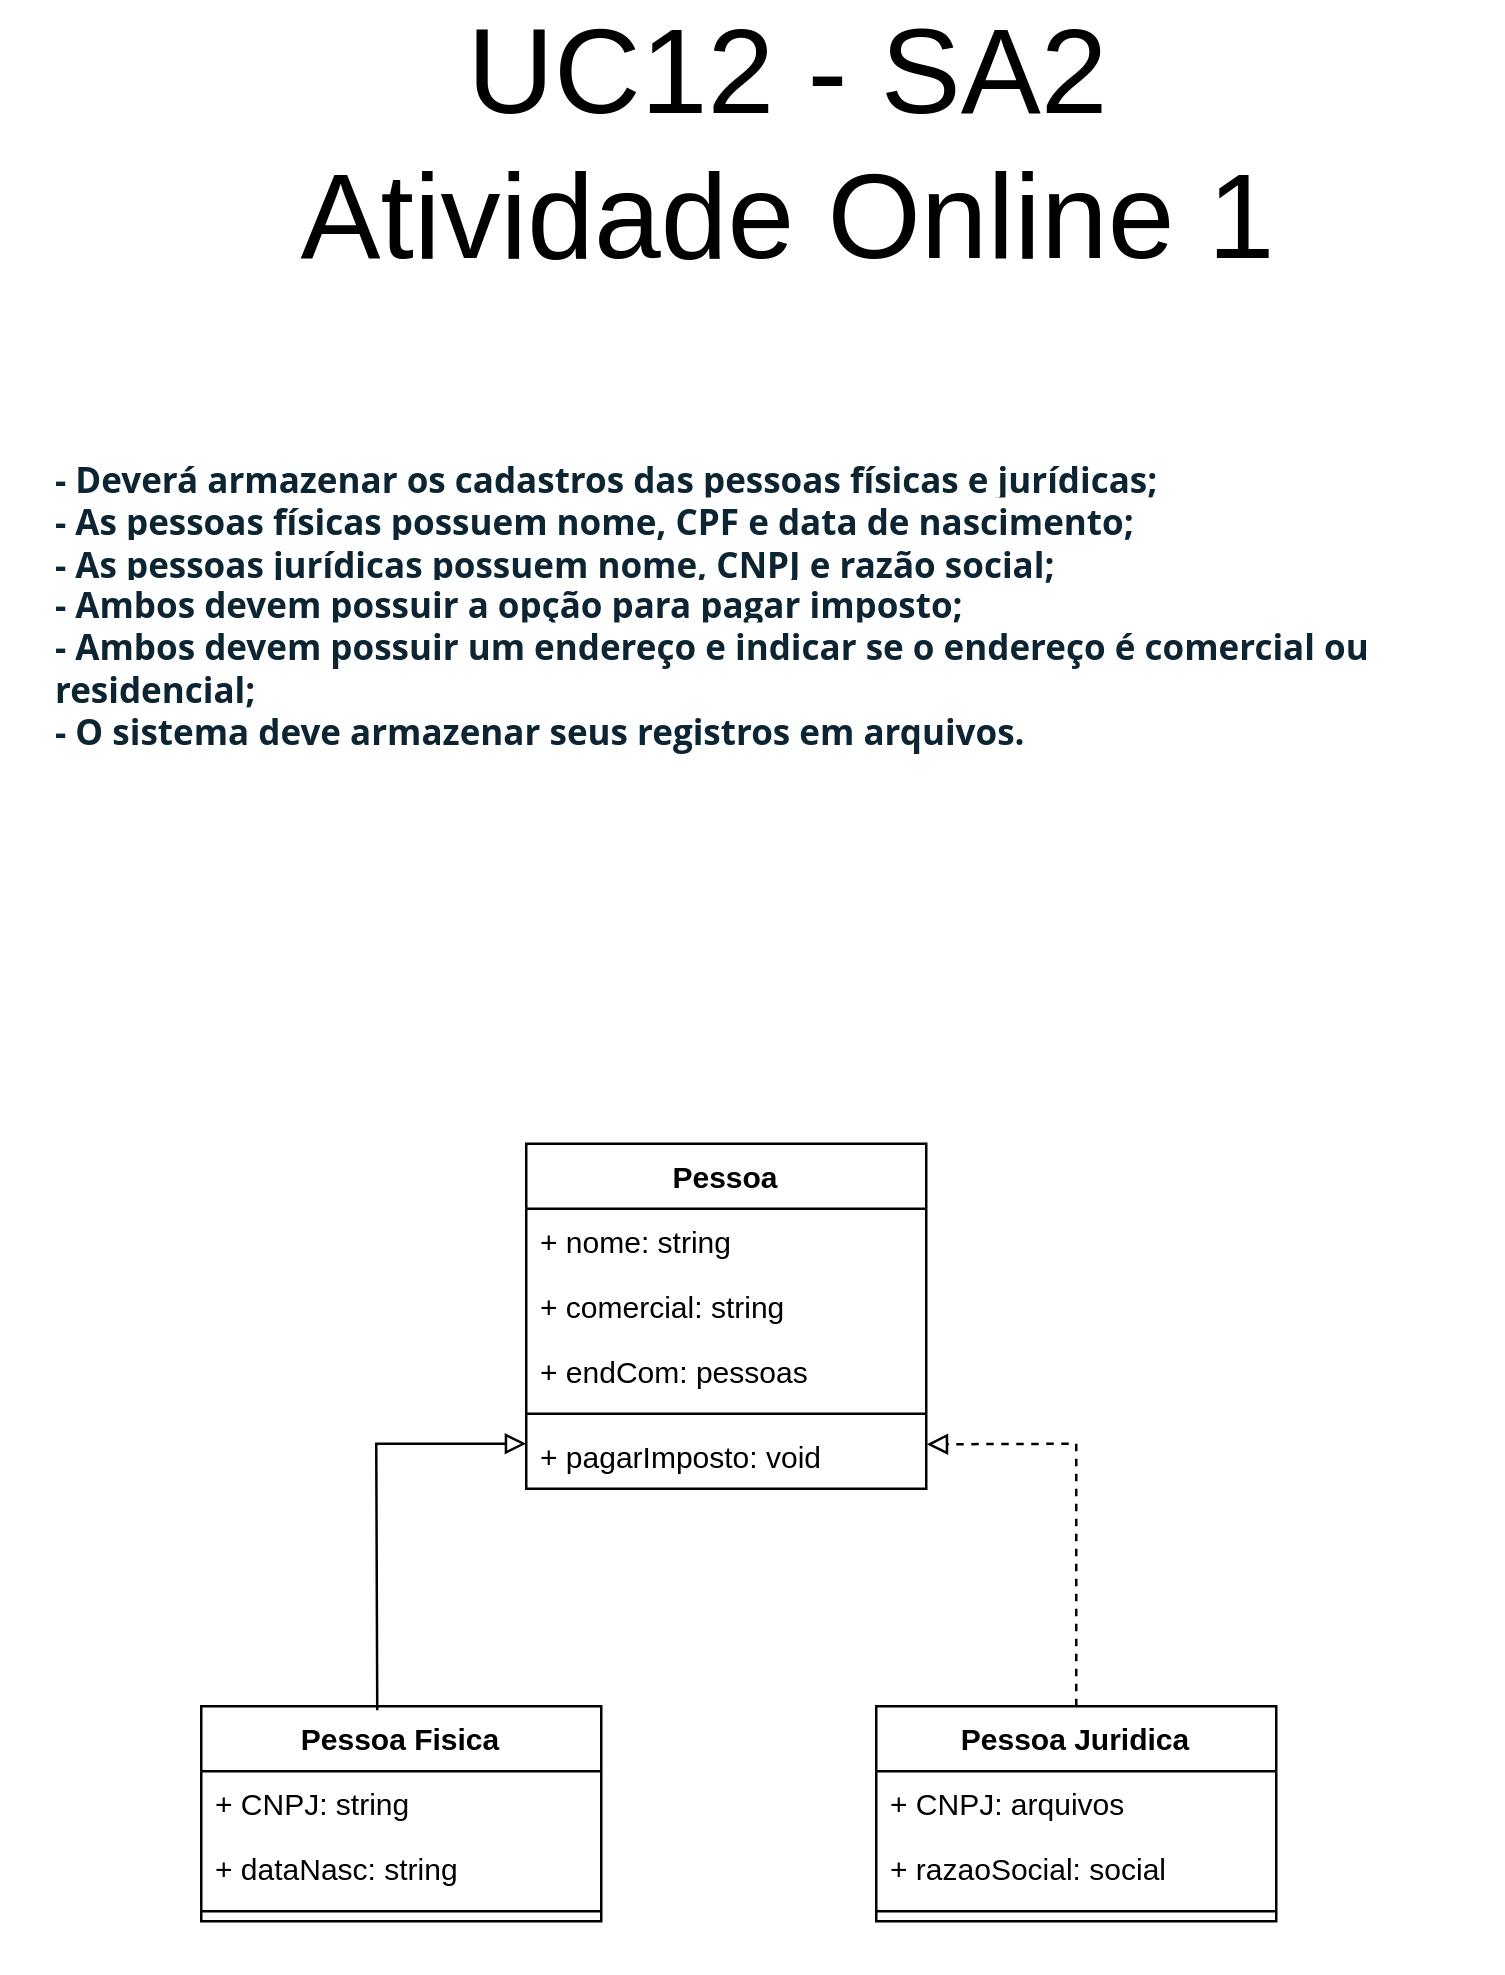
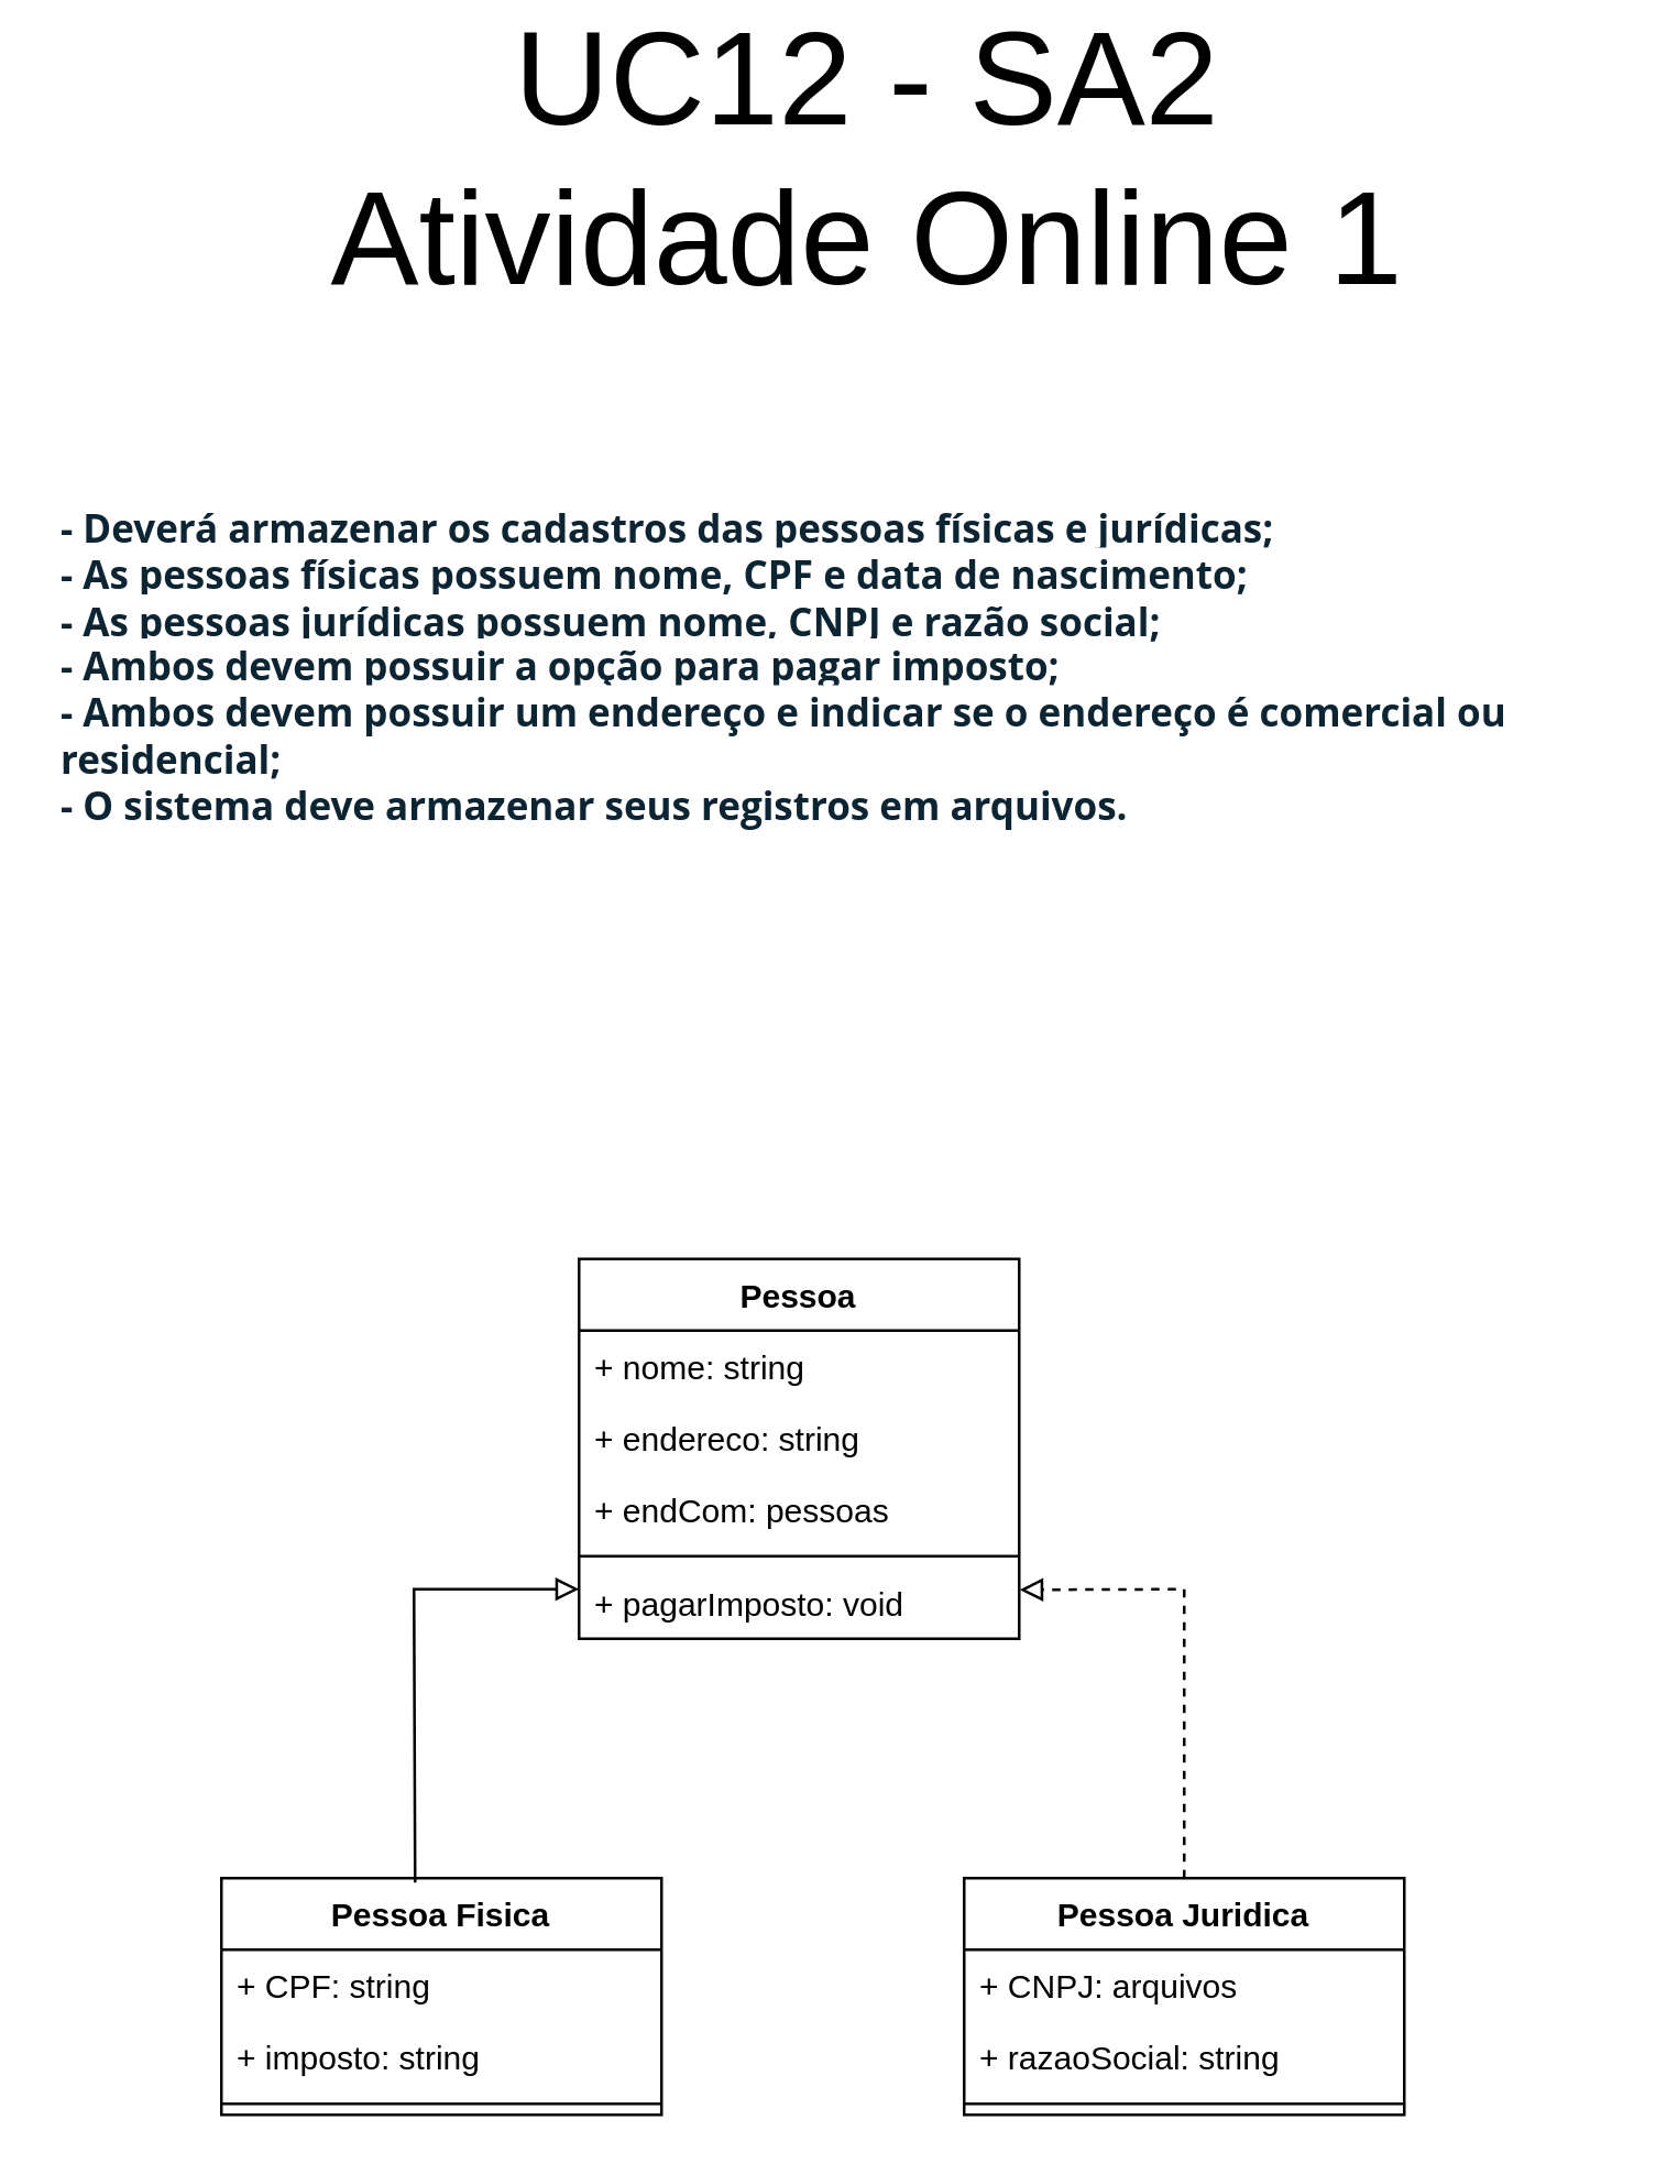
  <mxCell id="0" />
  <mxCell id="1" parent="0" />
  <mxCell id="2" value="Pessoa" style="swimlane;fontStyle=1;align=center;verticalAlign=top;childLayout=stackLayout;horizontal=1;startSize=26;horizontalStack=0;resizeParent=1;resizeParentMax=0;resizeLast=0;collapsible=1;marginBottom=0;" parent="1" vertex="1"><mxGeometry x="210" y="435" width="160" height="138" as="geometry" /></mxCell>
  <mxCell id="3" value="+ nome: string" style="text;strokeColor=none;fillColor=none;align=left;verticalAlign=top;spacingLeft=4;spacingRight=4;overflow=hidden;rotatable=0;points=[[0,0.5],[1,0.5]];portConstraint=eastwest;" parent="2" vertex="1"><mxGeometry y="26" width="160" height="26" as="geometry" /></mxCell>
- <mxCell id="4" value="+ comercial: string" style="text;strokeColor=none;fillColor=none;align=left;verticalAlign=top;spacingLeft=4;spacingRight=4;overflow=hidden;rotatable=0;points=[[0,0.5],[1,0.5]];portConstraint=eastwest;" parent="2" vertex="1"><mxGeometry y="52" width="160" height="26" as="geometry" /></mxCell>
+ <mxCell id="4" value="+ endereco: string" style="text;strokeColor=none;fillColor=none;align=left;verticalAlign=top;spacingLeft=4;spacingRight=4;overflow=hidden;rotatable=0;points=[[0,0.5],[1,0.5]];portConstraint=eastwest;" parent="2" vertex="1"><mxGeometry y="52" width="160" height="26" as="geometry" /></mxCell>
  <mxCell id="5" value="+ endCom: pessoas" style="text;strokeColor=none;fillColor=none;align=left;verticalAlign=top;spacingLeft=4;spacingRight=4;overflow=hidden;rotatable=0;points=[[0,0.5],[1,0.5]];portConstraint=eastwest;" parent="2" vertex="1"><mxGeometry y="78" width="160" height="26" as="geometry" /></mxCell>
  <mxCell id="6" value="" style="line;strokeWidth=1;fillColor=none;align=left;verticalAlign=middle;spacingTop=-1;spacingLeft=3;spacingRight=3;rotatable=0;labelPosition=right;points=[];portConstraint=eastwest;" parent="2" vertex="1"><mxGeometry y="104" width="160" height="8" as="geometry" /></mxCell>
  <mxCell id="7" value="+ pagarImposto: void" style="text;strokeColor=none;fillColor=none;align=left;verticalAlign=top;spacingLeft=4;spacingRight=4;overflow=hidden;rotatable=0;points=[[0,0.5],[1,0.5]];portConstraint=eastwest;" parent="2" vertex="1"><mxGeometry y="112" width="160" height="26" as="geometry" /></mxCell>
  <mxCell id="8" value="Pessoa Fisica" style="swimlane;fontStyle=1;align=center;verticalAlign=top;childLayout=stackLayout;horizontal=1;startSize=26;horizontalStack=0;resizeParent=1;resizeParentMax=0;resizeLast=0;collapsible=1;marginBottom=0;" parent="1" vertex="1"><mxGeometry x="80" y="660" width="160" height="86" as="geometry" /></mxCell>
- <mxCell id="9" value="+ CNPJ: string" style="text;strokeColor=none;fillColor=none;align=left;verticalAlign=top;spacingLeft=4;spacingRight=4;overflow=hidden;rotatable=0;points=[[0,0.5],[1,0.5]];portConstraint=eastwest;" parent="8" vertex="1"><mxGeometry y="26" width="160" height="26" as="geometry" /></mxCell>
- <mxCell id="10" value="+ dataNasc: string" style="text;strokeColor=none;fillColor=none;align=left;verticalAlign=top;spacingLeft=4;spacingRight=4;overflow=hidden;rotatable=0;points=[[0,0.5],[1,0.5]];portConstraint=eastwest;" parent="8" vertex="1"><mxGeometry y="52" width="160" height="26" as="geometry" /></mxCell>
+ <mxCell id="9" value="+ CPF: string" style="text;strokeColor=none;fillColor=none;align=left;verticalAlign=top;spacingLeft=4;spacingRight=4;overflow=hidden;rotatable=0;points=[[0,0.5],[1,0.5]];portConstraint=eastwest;" parent="8" vertex="1"><mxGeometry y="26" width="160" height="26" as="geometry" /></mxCell>
+ <mxCell id="10" value="+ imposto: string" style="text;strokeColor=none;fillColor=none;align=left;verticalAlign=top;spacingLeft=4;spacingRight=4;overflow=hidden;rotatable=0;points=[[0,0.5],[1,0.5]];portConstraint=eastwest;" parent="8" vertex="1"><mxGeometry y="52" width="160" height="26" as="geometry" /></mxCell>
  <mxCell id="11" value="" style="line;strokeWidth=1;fillColor=none;align=left;verticalAlign=middle;spacingTop=-1;spacingLeft=3;spacingRight=3;rotatable=0;labelPosition=right;points=[];portConstraint=eastwest;" parent="8" vertex="1"><mxGeometry y="78" width="160" height="8" as="geometry" /></mxCell>
  <mxCell id="12" value="Pessoa Juridica" style="swimlane;fontStyle=1;align=center;verticalAlign=top;childLayout=stackLayout;horizontal=1;startSize=26;horizontalStack=0;resizeParent=1;resizeParentMax=0;resizeLast=0;collapsible=1;marginBottom=0;" parent="1" vertex="1"><mxGeometry x="350" y="660" width="160" height="86" as="geometry" /></mxCell>
  <mxCell id="13" value="+ CNPJ: arquivos" style="text;strokeColor=none;fillColor=none;align=left;verticalAlign=top;spacingLeft=4;spacingRight=4;overflow=hidden;rotatable=0;points=[[0,0.5],[1,0.5]];portConstraint=eastwest;" parent="12" vertex="1"><mxGeometry y="26" width="160" height="26" as="geometry" /></mxCell>
- <mxCell id="14" value="+ razaoSocial: social" style="text;strokeColor=none;fillColor=none;align=left;verticalAlign=top;spacingLeft=4;spacingRight=4;overflow=hidden;rotatable=0;points=[[0,0.5],[1,0.5]];portConstraint=eastwest;" parent="12" vertex="1"><mxGeometry y="52" width="160" height="26" as="geometry" /></mxCell>
+ <mxCell id="14" value="+ razaoSocial: string" style="text;strokeColor=none;fillColor=none;align=left;verticalAlign=top;spacingLeft=4;spacingRight=4;overflow=hidden;rotatable=0;points=[[0,0.5],[1,0.5]];portConstraint=eastwest;" parent="12" vertex="1"><mxGeometry y="52" width="160" height="26" as="geometry" /></mxCell>
  <mxCell id="15" value="" style="line;strokeWidth=1;fillColor=none;align=left;verticalAlign=middle;spacingTop=-1;spacingLeft=3;spacingRight=3;rotatable=0;labelPosition=right;points=[];portConstraint=eastwest;" parent="12" vertex="1"><mxGeometry y="78" width="160" height="8" as="geometry" /></mxCell>
  <mxCell id="16" value="" style="endArrow=block;html=1;rounded=0;exitX=0.44;exitY=0.019;exitDx=0;exitDy=0;exitPerimeter=0;startArrow=none;startFill=0;endFill=0;" parent="1" source="8" edge="1"><mxGeometry width="50" height="50" relative="1" as="geometry"><mxPoint x="300" y="635" as="sourcePoint" /><mxPoint x="210" y="555" as="targetPoint" /><Array as="points"><mxPoint x="150" y="555" /></Array></mxGeometry></mxCell>
  <mxCell id="17" value="" style="endArrow=block;html=1;rounded=0;exitX=0.5;exitY=0;exitDx=0;exitDy=0;entryX=1.001;entryY=0.316;entryDx=0;entryDy=0;endFill=0;entryPerimeter=0;dashed=1;" parent="1" source="12" target="7" edge="1"><mxGeometry width="50" height="50" relative="1" as="geometry"><mxPoint x="300" y="635" as="sourcePoint" /><mxPoint x="350" y="585" as="targetPoint" /><Array as="points"><mxPoint x="430" y="555" /></Array></mxGeometry></mxCell>
  <mxCell id="18" value="&lt;font style=&quot;font-size: 48px;&quot;&gt;UC12 - SA2&lt;br&gt;Atividade Online 1&lt;/font&gt;" style="text;html=1;strokeColor=none;fillColor=none;align=center;verticalAlign=middle;whiteSpace=wrap;rounded=0;" parent="1" vertex="1"><mxGeometry x="90" y="20" width="450" height="30" as="geometry" /></mxCell>
  <mxCell id="19" value="&lt;strong style=&quot;box-sizing: border-box; font-weight: 700; color: rgb(13, 37, 50); font-family: &amp;quot;Open Sans Hebrew&amp;quot;, &amp;quot;Open Sans&amp;quot;, sans-serif; font-size: 14px; font-style: normal; font-variant-ligatures: normal; font-variant-caps: normal; letter-spacing: normal; orphans: 2; text-align: start; text-indent: 0px; text-transform: none; widows: 2; word-spacing: 0px; -webkit-text-stroke-width: 0px; background-color: rgb(255, 255, 255); text-decoration-thickness: initial; text-decoration-style: initial; text-decoration-color: initial;&quot;&gt;- Deverá armazenar os cadastros das pessoas físicas e jurídicas;&lt;/strong&gt;&lt;br style=&quot;box-sizing: border-box; color: rgb(13, 37, 50); font-family: &amp;quot;Open Sans Hebrew&amp;quot;, &amp;quot;Open Sans&amp;quot;, sans-serif; font-size: 14px; font-style: normal; font-variant-ligatures: normal; font-variant-caps: normal; font-weight: 400; letter-spacing: normal; orphans: 2; text-align: start; text-indent: 0px; text-transform: none; widows: 2; word-spacing: 0px; -webkit-text-stroke-width: 0px; background-color: rgb(255, 255, 255); text-decoration-thickness: initial; text-decoration-style: initial; text-decoration-color: initial;&quot;&gt;&lt;strong style=&quot;box-sizing: border-box; font-weight: 700; color: rgb(13, 37, 50); font-family: &amp;quot;Open Sans Hebrew&amp;quot;, &amp;quot;Open Sans&amp;quot;, sans-serif; font-size: 14px; font-style: normal; font-variant-ligatures: normal; font-variant-caps: normal; letter-spacing: normal; orphans: 2; text-align: start; text-indent: 0px; text-transform: none; widows: 2; word-spacing: 0px; -webkit-text-stroke-width: 0px; background-color: rgb(255, 255, 255); text-decoration-thickness: initial; text-decoration-style: initial; text-decoration-color: initial;&quot;&gt;- As pessoas físicas possuem nome, CPF e data de nascimento; &amp;nbsp;&lt;/strong&gt;&lt;br style=&quot;box-sizing: border-box; color: rgb(13, 37, 50); font-family: &amp;quot;Open Sans Hebrew&amp;quot;, &amp;quot;Open Sans&amp;quot;, sans-serif; font-size: 14px; font-style: normal; font-variant-ligatures: normal; font-variant-caps: normal; font-weight: 400; letter-spacing: normal; orphans: 2; text-align: start; text-indent: 0px; text-transform: none; widows: 2; word-spacing: 0px; -webkit-text-stroke-width: 0px; background-color: rgb(255, 255, 255); text-decoration-thickness: initial; text-decoration-style: initial; text-decoration-color: initial;&quot;&gt;&lt;strong style=&quot;box-sizing: border-box; font-weight: 700; color: rgb(13, 37, 50); font-family: &amp;quot;Open Sans Hebrew&amp;quot;, &amp;quot;Open Sans&amp;quot;, sans-serif; font-size: 14px; font-style: normal; font-variant-ligatures: normal; font-variant-caps: normal; letter-spacing: normal; orphans: 2; text-align: start; text-indent: 0px; text-transform: none; widows: 2; word-spacing: 0px; -webkit-text-stroke-width: 0px; background-color: rgb(255, 255, 255); text-decoration-thickness: initial; text-decoration-style: initial; text-decoration-color: initial;&quot;&gt;- As pessoas jurídicas possuem nome, CNPJ e razão social; &amp;nbsp;&amp;nbsp;&amp;nbsp;&amp;nbsp;&amp;nbsp;&amp;nbsp;&amp;nbsp;&amp;nbsp;&lt;/strong&gt;&lt;br style=&quot;box-sizing: border-box; color: rgb(13, 37, 50); font-family: &amp;quot;Open Sans Hebrew&amp;quot;, &amp;quot;Open Sans&amp;quot;, sans-serif; font-size: 14px; font-style: normal; font-variant-ligatures: normal; font-variant-caps: normal; font-weight: 400; letter-spacing: normal; orphans: 2; text-align: start; text-indent: 0px; text-transform: none; widows: 2; word-spacing: 0px; -webkit-text-stroke-width: 0px; background-color: rgb(255, 255, 255); text-decoration-thickness: initial; text-decoration-style: initial; text-decoration-color: initial;&quot;&gt;&lt;strong style=&quot;box-sizing: border-box; font-weight: 700; color: rgb(13, 37, 50); font-family: &amp;quot;Open Sans Hebrew&amp;quot;, &amp;quot;Open Sans&amp;quot;, sans-serif; font-size: 14px; font-style: normal; font-variant-ligatures: normal; font-variant-caps: normal; letter-spacing: normal; orphans: 2; text-align: start; text-indent: 0px; text-transform: none; widows: 2; word-spacing: 0px; -webkit-text-stroke-width: 0px; background-color: rgb(255, 255, 255); text-decoration-thickness: initial; text-decoration-style: initial; text-decoration-color: initial;&quot;&gt;- Ambos devem possuir a opção para pagar imposto;&lt;/strong&gt;&lt;br style=&quot;box-sizing: border-box; color: rgb(13, 37, 50); font-family: &amp;quot;Open Sans Hebrew&amp;quot;, &amp;quot;Open Sans&amp;quot;, sans-serif; font-size: 14px; font-style: normal; font-variant-ligatures: normal; font-variant-caps: normal; font-weight: 400; letter-spacing: normal; orphans: 2; text-align: start; text-indent: 0px; text-transform: none; widows: 2; word-spacing: 0px; -webkit-text-stroke-width: 0px; background-color: rgb(255, 255, 255); text-decoration-thickness: initial; text-decoration-style: initial; text-decoration-color: initial;&quot;&gt;&lt;strong style=&quot;box-sizing: border-box; font-weight: 700; color: rgb(13, 37, 50); font-family: &amp;quot;Open Sans Hebrew&amp;quot;, &amp;quot;Open Sans&amp;quot;, sans-serif; font-size: 14px; font-style: normal; font-variant-ligatures: normal; font-variant-caps: normal; letter-spacing: normal; orphans: 2; text-align: start; text-indent: 0px; text-transform: none; widows: 2; word-spacing: 0px; -webkit-text-stroke-width: 0px; background-color: rgb(255, 255, 255); text-decoration-thickness: initial; text-decoration-style: initial; text-decoration-color: initial;&quot;&gt;- Ambos devem possuir um endereço e indicar se o endereço é comercial ou residencial; &amp;nbsp;&lt;/strong&gt;&lt;br style=&quot;box-sizing: border-box; color: rgb(13, 37, 50); font-family: &amp;quot;Open Sans Hebrew&amp;quot;, &amp;quot;Open Sans&amp;quot;, sans-serif; font-size: 14px; font-style: normal; font-variant-ligatures: normal; font-variant-caps: normal; font-weight: 400; letter-spacing: normal; orphans: 2; text-align: start; text-indent: 0px; text-transform: none; widows: 2; word-spacing: 0px; -webkit-text-stroke-width: 0px; background-color: rgb(255, 255, 255); text-decoration-thickness: initial; text-decoration-style: initial; text-decoration-color: initial;&quot;&gt;&lt;strong style=&quot;box-sizing: border-box; font-weight: 700; color: rgb(13, 37, 50); font-family: &amp;quot;Open Sans Hebrew&amp;quot;, &amp;quot;Open Sans&amp;quot;, sans-serif; font-size: 14px; font-style: normal; font-variant-ligatures: normal; font-variant-caps: normal; letter-spacing: normal; orphans: 2; text-align: start; text-indent: 0px; text-transform: none; widows: 2; word-spacing: 0px; -webkit-text-stroke-width: 0px; background-color: rgb(255, 255, 255); text-decoration-thickness: initial; text-decoration-style: initial; text-decoration-color: initial;&quot;&gt;- O sistema deve armazenar seus registros em arquivos.&lt;/strong&gt;" style="text;whiteSpace=wrap;html=1;" vertex="1" parent="1"><mxGeometry x="20" y="155" width="560" height="140" as="geometry" /></mxCell>
